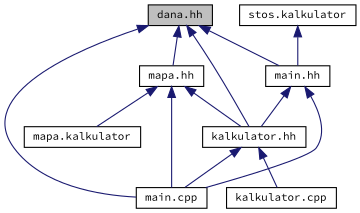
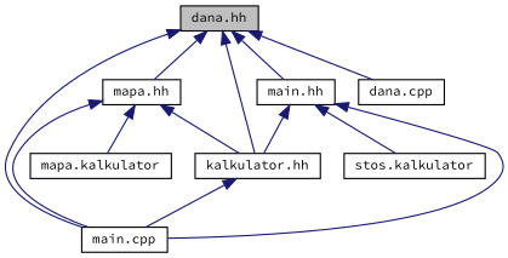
  digraph {
    fontname="Source Code Pro"
    node [color=black fillcolor=white fontname="Source Code Pro" fontsize=10 shape=record style=filled]
    edge [color=midnightblue dir=back fontname="Source Code Pro" fontsize=10 labelfontname=Helvetica labelfontsize=10 style=solid]
    n1 [fillcolor=grey75 fontcolor=black height=0.2 label="dana.hh" width=0.4]
    n2 [height=0.2 label="main.hh" width=0.4]
    n3 [height=0.2 label="kalkulator.hh" width=0.4]
    n4 [height=0.2 label="main.cpp" width=0.4]
    n5 [height=0.2 label="mapa.hh" width=0.4]
+   n6 [height=0.2 label="dana.cpp" width=0.4]
    n7 [height=0.2 label="stos.kalkulator" width=0.4]
-   n8 [height=0.2 label="kalkulator.cpp" width=0.4]
    n9 [height=0.2 label="mapa.kalkulator" width=0.4]
    n1 -> n2
    n1 -> n3
    n1 -> n4
    n1 -> n5
+   n1 -> n6
    n2 -> n3
    n2 -> n4
-   n7 -> n2
+   n2 -> n7
    n3 -> n4
-   n3 -> n8
    n5 -> n3
    n5 -> n4
    n5 -> n9
  }
